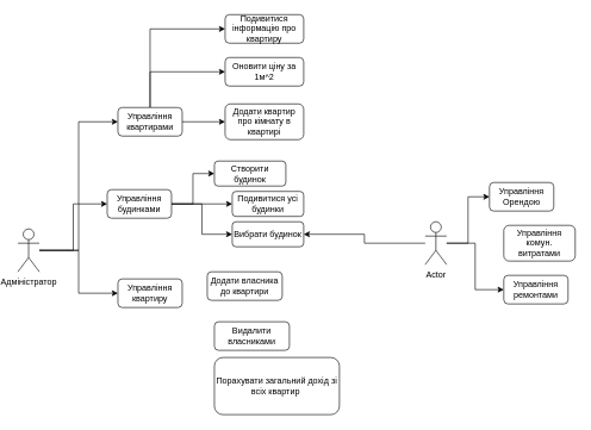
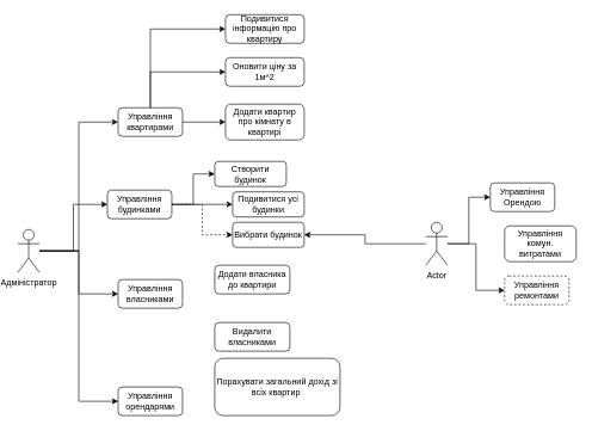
  <mxCell id="0" />
  <mxCell id="1" parent="0" />
  <mxCell id="2" style="edgeStyle=orthogonalEdgeStyle;rounded=0;orthogonalLoop=1;jettySize=auto;html=1;entryX=0;entryY=0.5;entryDx=0;entryDy=0;" parent="1" source="6" target="14" edge="1"><mxGeometry relative="1" as="geometry" /></mxCell>
  <mxCell id="3" style="edgeStyle=orthogonalEdgeStyle;rounded=0;orthogonalLoop=1;jettySize=auto;html=1;entryX=0;entryY=0.5;entryDx=0;entryDy=0;" parent="1" source="6" target="10" edge="1"><mxGeometry relative="1" as="geometry" /></mxCell>
  <mxCell id="4" style="edgeStyle=orthogonalEdgeStyle;rounded=0;orthogonalLoop=1;jettySize=auto;html=1;entryX=0;entryY=0.5;entryDx=0;entryDy=0;" parent="1" source="6" target="15" edge="1"><mxGeometry relative="1" as="geometry" /></mxCell>
+ <mxCell id="5" style="edgeStyle=orthogonalEdgeStyle;rounded=0;orthogonalLoop=1;jettySize=auto;html=1;entryX=0;entryY=0.5;entryDx=0;entryDy=0;" parent="1" source="6" target="16" edge="1"><mxGeometry relative="1" as="geometry" /></mxCell>
  <mxCell id="6" value="Адміністратор" style="shape=umlActor;verticalLabelPosition=bottom;verticalAlign=top;html=1;outlineConnect=0;" parent="1" vertex="1"><mxGeometry x="20" y="320" width="30" height="60" as="geometry" /></mxCell>
  <mxCell id="7" style="edgeStyle=orthogonalEdgeStyle;rounded=0;orthogonalLoop=1;jettySize=auto;html=1;entryX=0;entryY=0.5;entryDx=0;entryDy=0;" edge="1" parent="1" source="10" target="28"><mxGeometry relative="1" as="geometry" /></mxCell>
  <mxCell id="8" style="edgeStyle=orthogonalEdgeStyle;rounded=0;orthogonalLoop=1;jettySize=auto;html=1;" edge="1" parent="1" source="10" target="29"><mxGeometry relative="1" as="geometry" /></mxCell>
- <mxCell id="9" style="edgeStyle=orthogonalEdgeStyle;rounded=0;orthogonalLoop=1;jettySize=auto;html=1;entryX=0;entryY=0.5;entryDx=0;entryDy=0;" edge="1" parent="1" source="10" target="30"><mxGeometry relative="1" as="geometry" /></mxCell>
+ <mxCell id="9" style="edgeStyle=orthogonalEdgeStyle;rounded=0;orthogonalLoop=1;jettySize=auto;html=1;entryX=0;entryY=0.5;entryDx=0;entryDy=0;dashed=1;" edge="1" parent="1" source="10" target="30"><mxGeometry relative="1" as="geometry" /></mxCell>
  <mxCell id="10" value="Управління будинками" style="rounded=1;whiteSpace=wrap;html=1;" parent="1" vertex="1"><mxGeometry x="145" y="265" width="90" height="40" as="geometry" /></mxCell>
  <mxCell id="11" style="edgeStyle=orthogonalEdgeStyle;rounded=0;orthogonalLoop=1;jettySize=auto;html=1;entryX=0;entryY=0.5;entryDx=0;entryDy=0;" edge="1" parent="1" source="14" target="24"><mxGeometry relative="1" as="geometry"><Array as="points"><mxPoint x="205" y="100" /></Array></mxGeometry></mxCell>
  <mxCell id="12" style="edgeStyle=orthogonalEdgeStyle;rounded=0;orthogonalLoop=1;jettySize=auto;html=1;entryX=0;entryY=0.5;entryDx=0;entryDy=0;" edge="1" parent="1" source="14" target="25"><mxGeometry relative="1" as="geometry" /></mxCell>
  <mxCell id="13" style="edgeStyle=orthogonalEdgeStyle;rounded=0;orthogonalLoop=1;jettySize=auto;html=1;entryX=0;entryY=0.5;entryDx=0;entryDy=0;" edge="1" parent="1" source="14" target="26"><mxGeometry relative="1" as="geometry"><Array as="points"><mxPoint x="205" y="40" /></Array></mxGeometry></mxCell>
  <mxCell id="14" value="Управління квартирами" style="rounded=1;whiteSpace=wrap;html=1;" parent="1" vertex="1"><mxGeometry x="160" y="150" width="90" height="40" as="geometry" /></mxCell>
- <mxCell id="15" value="Управління квартиру" style="rounded=1;whiteSpace=wrap;html=1;" parent="1" vertex="1"><mxGeometry x="160" y="390" width="90" height="40" as="geometry" /></mxCell>
+ <mxCell id="15" value="Управління власниками" style="rounded=1;whiteSpace=wrap;html=1;" parent="1" vertex="1"><mxGeometry x="160" y="390" width="90" height="40" as="geometry" /></mxCell>
+ <mxCell id="16" value="Управління орендарями" style="rounded=1;whiteSpace=wrap;html=1;" parent="1" vertex="1"><mxGeometry x="160" y="540" width="90" height="40" as="geometry" /></mxCell>
  <mxCell id="17" style="edgeStyle=orthogonalEdgeStyle;rounded=0;orthogonalLoop=1;jettySize=auto;html=1;entryX=0;entryY=0.5;entryDx=0;entryDy=0;" parent="1" source="20" target="21" edge="1"><mxGeometry relative="1" as="geometry" /></mxCell>
  <mxCell id="18" style="edgeStyle=orthogonalEdgeStyle;rounded=0;orthogonalLoop=1;jettySize=auto;html=1;" parent="1" source="20" target="30" edge="1"><mxGeometry relative="1" as="geometry" /></mxCell>
  <mxCell id="19" style="edgeStyle=orthogonalEdgeStyle;rounded=0;orthogonalLoop=1;jettySize=auto;html=1;entryX=0;entryY=0.5;entryDx=0;entryDy=0;" parent="1" source="20" target="23" edge="1"><mxGeometry relative="1" as="geometry" /></mxCell>
  <mxCell id="20" value="Actor" style="shape=umlActor;verticalLabelPosition=bottom;verticalAlign=top;html=1;outlineConnect=0;" parent="1" vertex="1"><mxGeometry x="590" y="310" width="30" height="60" as="geometry" /></mxCell>
  <mxCell id="21" value="Управління Орендою" style="rounded=1;whiteSpace=wrap;html=1;" parent="1" vertex="1"><mxGeometry x="680" y="255" width="90" height="40" as="geometry" /></mxCell>
  <mxCell id="22" value="Управління комун. витратами" style="rounded=1;whiteSpace=wrap;html=1;" parent="1" vertex="1"><mxGeometry x="700" y="315" width="100" height="50" as="geometry" /></mxCell>
- <mxCell id="23" value="Управління ремонтами" style="rounded=1;whiteSpace=wrap;html=1;" parent="1" vertex="1"><mxGeometry x="700" y="385" width="90" height="40" as="geometry" /></mxCell>
+ <mxCell id="23" value="Управління ремонтами" style="rounded=1;whiteSpace=wrap;html=1;dashed=1;" parent="1" vertex="1"><mxGeometry x="700" y="385" width="90" height="40" as="geometry" /></mxCell>
  <mxCell id="24" value="Оновити ціну за 1м^2" style="rounded=1;whiteSpace=wrap;html=1;" vertex="1" parent="1"><mxGeometry x="310" y="80" width="110" height="40" as="geometry" /></mxCell>
  <mxCell id="25" value="Додати квартир про кімнату в квартирі" style="rounded=1;whiteSpace=wrap;html=1;" vertex="1" parent="1"><mxGeometry x="310" y="145" width="110" height="50" as="geometry" /></mxCell>
  <mxCell id="26" value="Подивитися інформацію про квартиру" style="rounded=1;whiteSpace=wrap;html=1;" vertex="1" parent="1"><mxGeometry x="310" y="20" width="110" height="40" as="geometry" /></mxCell>
- <mxCell id="27" value="Додати власника до квартири" style="rounded=1;whiteSpace=wrap;html=1;" vertex="1" parent="1"><mxGeometry x="285" y="380" width="105" height="40" as="geometry" /></mxCell>
+ <mxCell id="27" value="Додати власника до квартири" style="rounded=1;whiteSpace=wrap;html=1;" vertex="1" parent="1"><mxGeometry x="295" y="370" width="105" height="40" as="geometry" /></mxCell>
  <mxCell id="28" value="Створити будинок" style="rounded=1;whiteSpace=wrap;html=1;" vertex="1" parent="1"><mxGeometry x="295" y="225" width="100" height="35" as="geometry" /></mxCell>
  <mxCell id="29" value="Подивитися усі будинки" style="rounded=1;whiteSpace=wrap;html=1;" vertex="1" parent="1"><mxGeometry x="320" y="267.5" width="100" height="35" as="geometry" /></mxCell>
  <mxCell id="30" value="Вибрати будинок" style="rounded=1;whiteSpace=wrap;html=1;" vertex="1" parent="1"><mxGeometry x="320" y="310" width="100" height="35" as="geometry" /></mxCell>
  <mxCell id="31" value="Видалити власниками" style="rounded=1;whiteSpace=wrap;html=1;" vertex="1" parent="1"><mxGeometry x="295" y="450" width="105" height="40" as="geometry" /></mxCell>
  <mxCell id="32" value="Порахувати загальний дохід зі всіх квартир&amp;nbsp;" style="rounded=1;whiteSpace=wrap;html=1;" vertex="1" parent="1"><mxGeometry x="295" y="500" width="175" height="80" as="geometry" /></mxCell>
